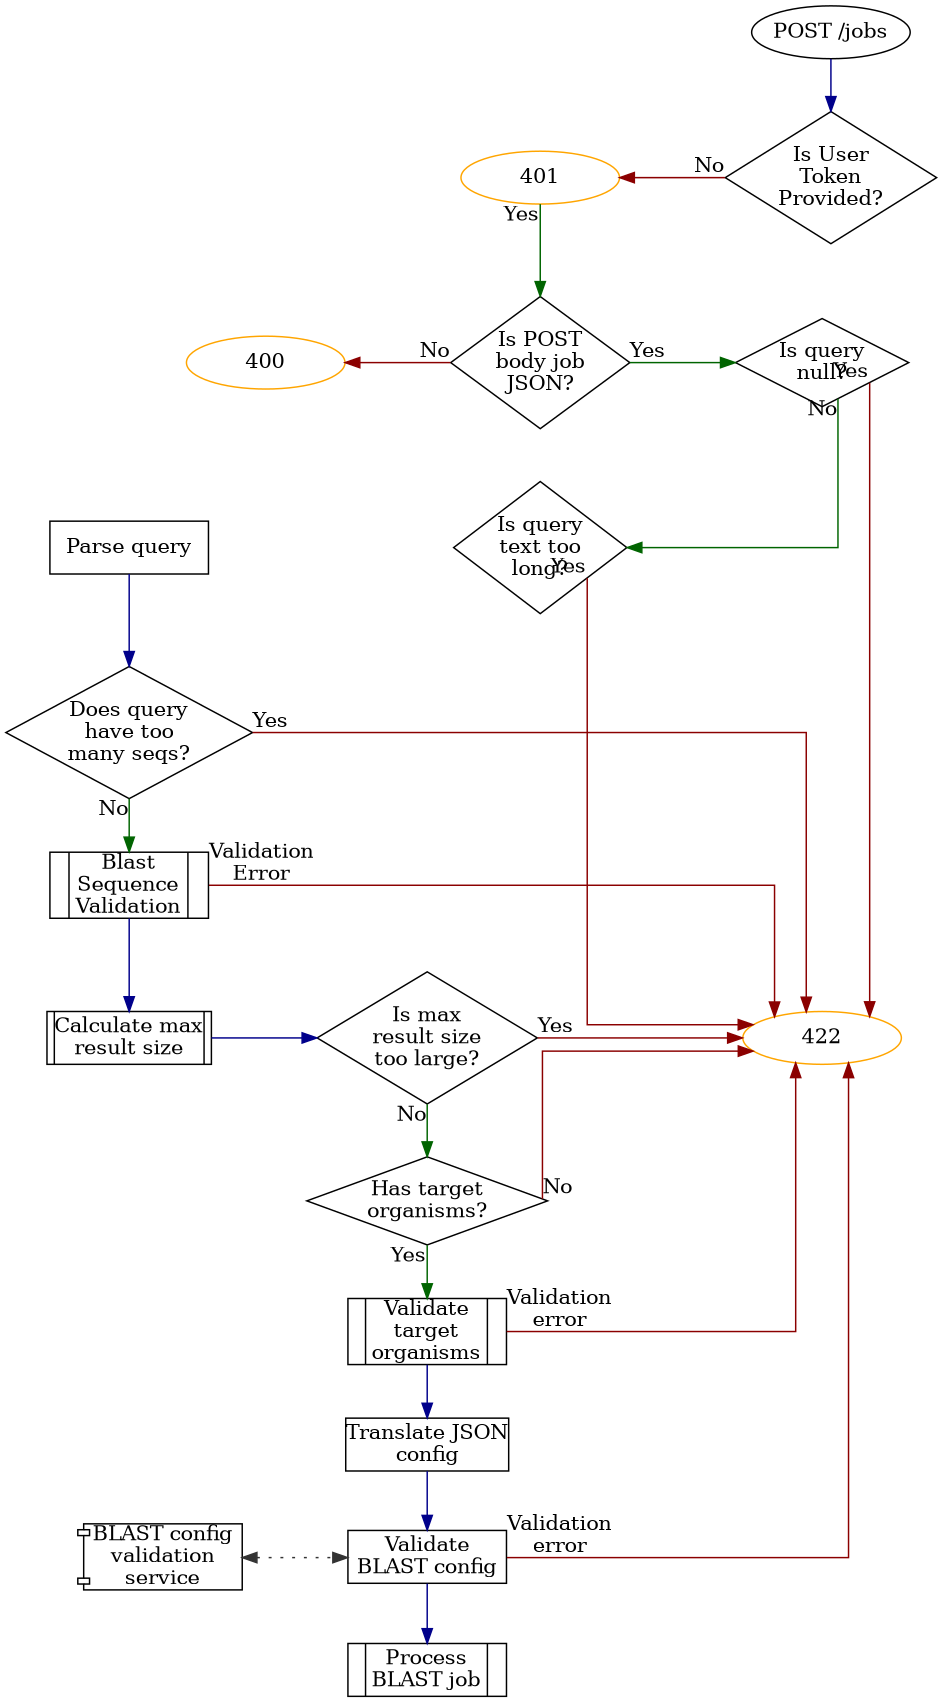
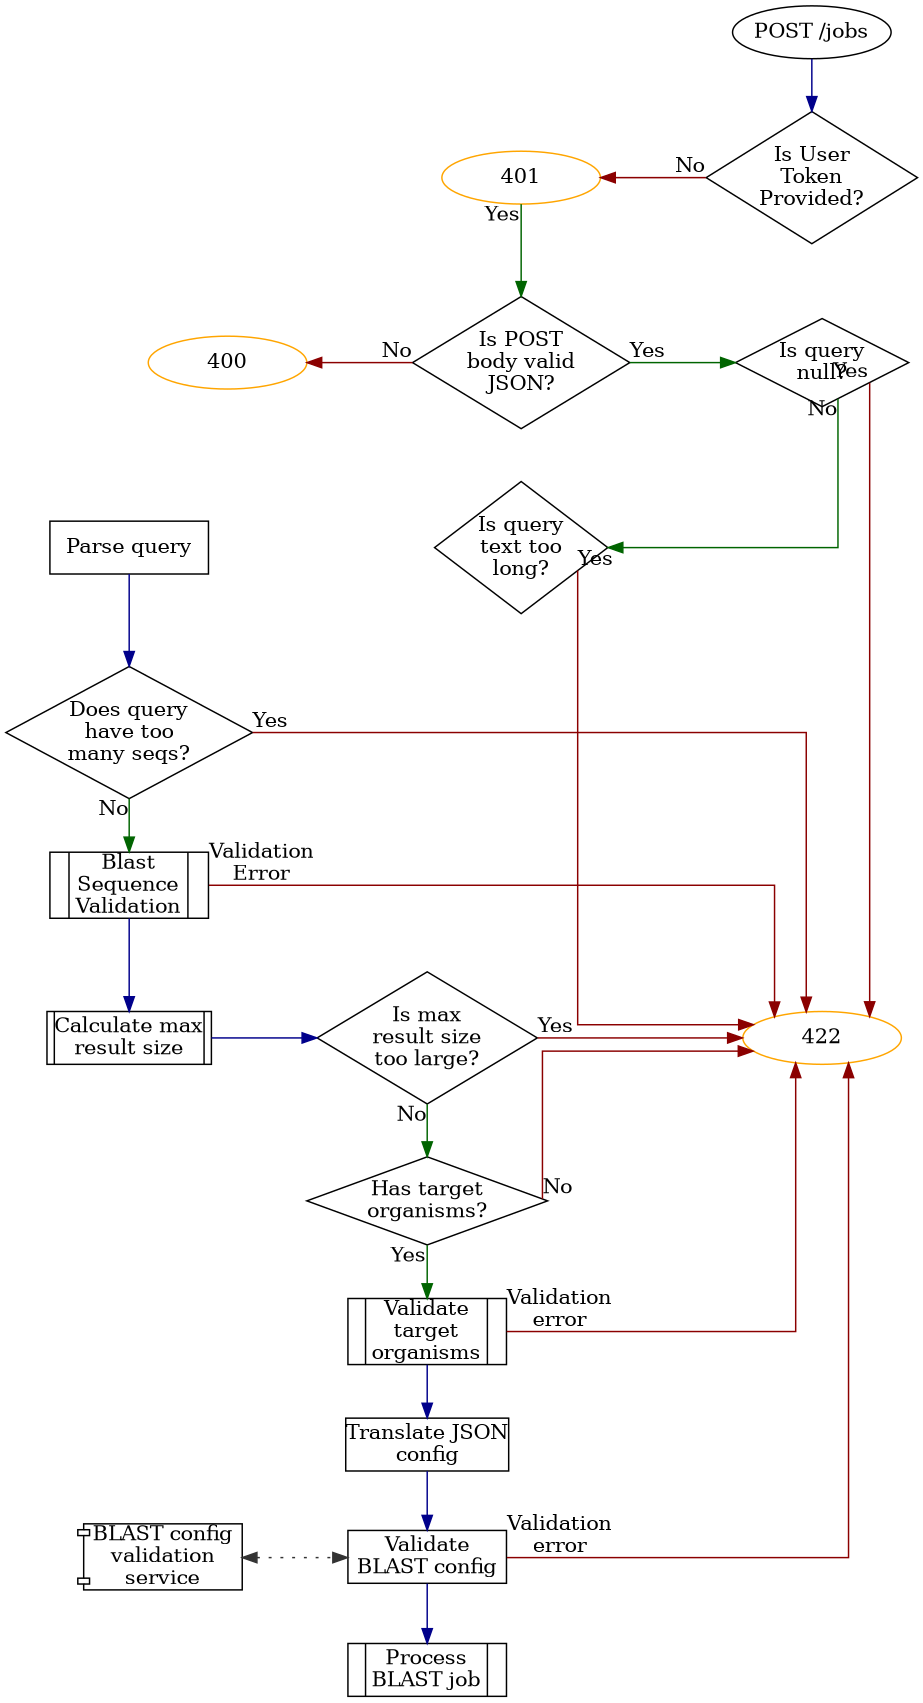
  digraph {
    nodesep=1
    splines=ortho
    node [margin=0 shape=diamond]
    edge [color=darkred]
    n1 [label="| Process\nBLAST job |" shape=record width=1.5]
    401 [color=orange shape=oval width=1.5]
    n3 [label="Is User\nToken\nProvided?" width=1.5]
    400 [color=orange shape=oval width=1.5]
-   n5 [label="Is POST\nbody job\nJSON?" width=1.5]
+   n5 [label="Is POST\nbody valid\nJSON?" width=1.5]
    n6 [label="Is query\nnull?" width=1.5]
    n7 [label="Is query\ntext too\nlong?" width=1.5]
    n8 [label="Parse query" shape=rect width=1.5]
    422 [color=orange shape=oval width=1.5]
    n10 [label="| Calculate max\nresult size |" shape=record width=1.5]
    n11 [label="Is max\nresult size\ntoo large?" width=1.5]
    n12 [label="Validate\nBLAST config" shape=rect width=1.5]
    n13 [label="BLAST config\nvalidation\nservice" shape=component width=1.5]
    n14 [label="Does query\nhave too\nmany seqs?" width=1.5]
    n15 [label="Has target\norganisms?" width=1.5]
    n16 [label="POST /jobs" shape=oval width=1.5]
    n17 [label="| Blast\nSequence\nValidation |" shape=record width=1.5]
    n18 [label="| Validate\ntarget\norganisms |" shape=record width=1.5]
    n19 [label="Translate JSON\nconfig" shape=rect width=1.5]
    subgraph sub_1 {
      rank=sink
      n1
    }
    subgraph sub_2 {
      rank=same
      401
      n3
    }
    subgraph sub_3 {
      rank=same
      400
      n5
      n6
    }
    subgraph sub_4 {
      rank=same
      n7
      n8
    }
    subgraph sub_5 {
      rank=same
      422
      n10
      n11
    }
    subgraph sub_6 {
      rank=same
      n12
      n13
    }
    subgraph sub_7 {
      n5
      n7
    }
    401 -> n3 [dir=back headlabel=No]
    401 -> n5 [color=darkgreen taillabel=Yes]
    400 -> n5 [dir=back headlabel=No]
    n5 -> n6 [color=darkgreen taillabel=Yes]
    n5 -> n7 [color=darkblue style=invis]
    n6 -> n7 [color=darkgreen constraint=false taillabel=No]
    n6 -> 422 [taillabel=Yes]
    n7 -> 422 [constraint=false taillabel=Yes]
    n8 -> n14 [color=darkblue]
    n10 -> n11 [color=darkblue]
    n11 -> 422 [constraint=false taillabel=Yes]
    n11 -> n15 [color=darkgreen taillabel=No]
    n12 -> n1 [color=darkblue]
    n12 -> 422 [constraint=false taillabel="Validation\nerror"]
    n13 -> n12 [color="#333333" dir=both style=dotted]
    n14 -> 422 [constraint=false taillabel=Yes]
    n14 -> n17 [color=darkgreen taillabel=No]
    n15 -> 422 [constraint=false taillabel=No]
    n15 -> n18 [color=darkgreen taillabel=Yes]
    n16 -> n3 [color=darkblue]
    n17 -> 422 [constraint=false taillabel="Validation\nError"]
    n17 -> n10 [color=darkblue]
    n18 -> 422 [constraint=false taillabel="Validation\nerror"]
    n18 -> n19 [color=darkblue]
    n19 -> n12 [color=darkblue]
  }
